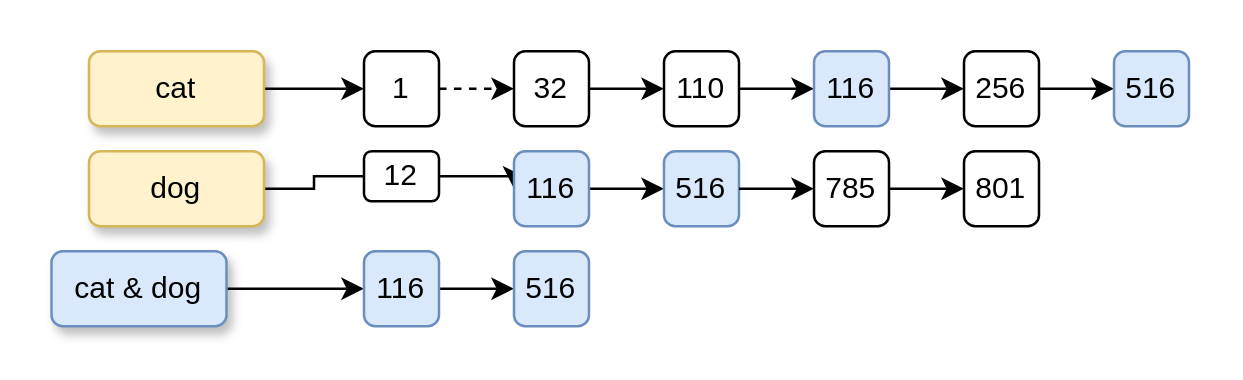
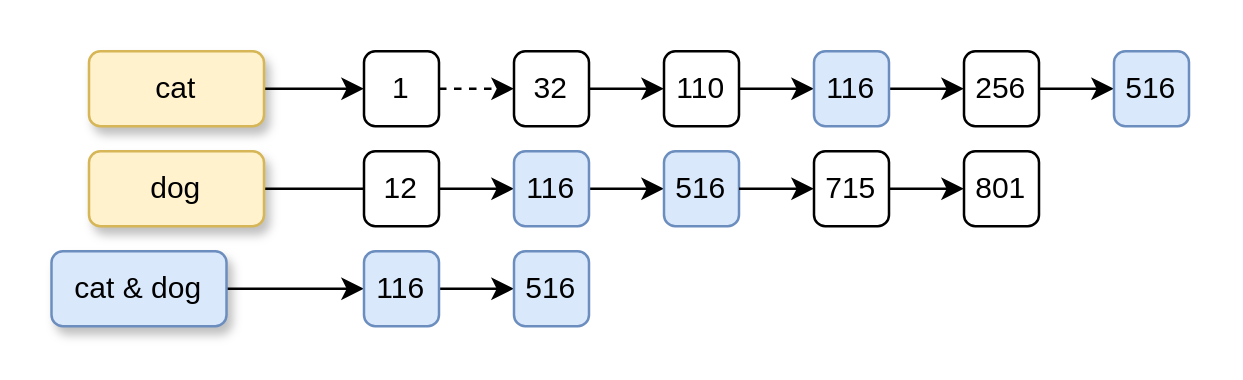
  <mxCell id="0" />
  <mxCell id="1" parent="0" />
  <mxCell id="2" style="edgeStyle=orthogonalEdgeStyle;rounded=0;orthogonalLoop=1;jettySize=auto;html=1;exitX=1;exitY=0.5;exitDx=0;exitDy=0;entryX=0;entryY=0.5;entryDx=0;entryDy=0;" edge="1" parent="1" source="3" target="5"><mxGeometry relative="1" as="geometry" /></mxCell>
  <mxCell id="3" value="cat" style="rounded=1;whiteSpace=wrap;html=1;fillColor=#fff2cc;strokeColor=#d6b656;shadow=1;" vertex="1" parent="1"><mxGeometry x="35" y="20" width="70" height="30" as="geometry" /></mxCell>
  <mxCell id="4" style="edgeStyle=orthogonalEdgeStyle;rounded=0;orthogonalLoop=1;jettySize=auto;html=1;exitX=1;exitY=0.5;exitDx=0;exitDy=0;entryX=0;entryY=0.5;entryDx=0;entryDy=0;dashed=1;" edge="1" parent="1" source="5" target="10"><mxGeometry relative="1" as="geometry" /></mxCell>
  <mxCell id="5" value="1" style="rounded=1;whiteSpace=wrap;html=1;" vertex="1" parent="1"><mxGeometry x="145" y="20" width="30" height="30" as="geometry" /></mxCell>
  <mxCell id="6" style="edgeStyle=orthogonalEdgeStyle;rounded=0;orthogonalLoop=1;jettySize=auto;html=1;exitX=1;exitY=0.5;exitDx=0;exitDy=0;entryX=0;entryY=0.5;entryDx=0;entryDy=0;" edge="1" parent="1" source="7" target="8"><mxGeometry relative="1" as="geometry" /></mxCell>
  <mxCell id="7" value="256" style="rounded=1;whiteSpace=wrap;html=1;" vertex="1" parent="1"><mxGeometry x="385" y="20" width="30" height="30" as="geometry" /></mxCell>
  <mxCell id="8" value="516" style="rounded=1;whiteSpace=wrap;html=1;fillColor=#dae8fc;strokeColor=#6c8ebf;" vertex="1" parent="1"><mxGeometry x="445" y="20" width="30" height="30" as="geometry" /></mxCell>
  <mxCell id="9" style="edgeStyle=orthogonalEdgeStyle;rounded=0;orthogonalLoop=1;jettySize=auto;html=1;exitX=1;exitY=0.5;exitDx=0;exitDy=0;entryX=0;entryY=0.5;entryDx=0;entryDy=0;" edge="1" parent="1" source="10" target="12"><mxGeometry relative="1" as="geometry" /></mxCell>
  <mxCell id="10" value="32" style="rounded=1;whiteSpace=wrap;html=1;" vertex="1" parent="1"><mxGeometry x="205" y="20" width="30" height="30" as="geometry" /></mxCell>
  <mxCell id="11" style="edgeStyle=orthogonalEdgeStyle;rounded=0;orthogonalLoop=1;jettySize=auto;html=1;exitX=1;exitY=0.5;exitDx=0;exitDy=0;entryX=0;entryY=0.5;entryDx=0;entryDy=0;" edge="1" parent="1" source="12" target="14"><mxGeometry relative="1" as="geometry"><mxPoint x="335" y="35" as="sourcePoint" /></mxGeometry></mxCell>
  <mxCell id="12" value="110" style="rounded=1;whiteSpace=wrap;html=1;" vertex="1" parent="1"><mxGeometry x="265" y="20" width="30" height="30" as="geometry" /></mxCell>
  <mxCell id="13" style="edgeStyle=orthogonalEdgeStyle;rounded=0;orthogonalLoop=1;jettySize=auto;html=1;exitX=1;exitY=0.5;exitDx=0;exitDy=0;entryX=0;entryY=0.5;entryDx=0;entryDy=0;" edge="1" parent="1" source="14" target="7"><mxGeometry relative="1" as="geometry" /></mxCell>
  <mxCell id="14" value="116" style="rounded=1;whiteSpace=wrap;html=1;fillColor=#dae8fc;strokeColor=#6c8ebf;" vertex="1" parent="1"><mxGeometry x="325" y="20" width="30" height="30" as="geometry" /></mxCell>
  <mxCell id="15" style="edgeStyle=orthogonalEdgeStyle;rounded=0;orthogonalLoop=1;jettySize=auto;html=1;exitX=1;exitY=0.5;exitDx=0;exitDy=0;entryX=0;entryY=0.5;entryDx=0;entryDy=0;endArrow=none;" edge="1" parent="1" source="16" target="18"><mxGeometry relative="1" as="geometry" /></mxCell>
  <mxCell id="16" value="dog" style="rounded=1;whiteSpace=wrap;html=1;fillColor=#fff2cc;strokeColor=#d6b656;shadow=1;" vertex="1" parent="1"><mxGeometry x="35" y="60" width="70" height="30" as="geometry" /></mxCell>
  <mxCell id="17" style="edgeStyle=orthogonalEdgeStyle;rounded=0;orthogonalLoop=1;jettySize=auto;html=1;exitX=1;exitY=0.5;exitDx=0;exitDy=0;entryX=0;entryY=0.5;entryDx=0;entryDy=0;" edge="1" parent="1" source="18" target="20"><mxGeometry relative="1" as="geometry" /></mxCell>
- <mxCell id="18" value="12" style="rounded=1;whiteSpace=wrap;html=1;" vertex="1" parent="1"><mxGeometry x="145" y="60" width="30" height="20" as="geometry" /></mxCell>
+ <mxCell id="18" value="12" style="rounded=1;whiteSpace=wrap;html=1;" vertex="1" parent="1"><mxGeometry x="145" y="60" width="30" height="30" as="geometry" /></mxCell>
  <mxCell id="19" style="edgeStyle=orthogonalEdgeStyle;rounded=0;orthogonalLoop=1;jettySize=auto;html=1;exitX=1;exitY=0.5;exitDx=0;exitDy=0;entryX=0;entryY=0.5;entryDx=0;entryDy=0;" edge="1" parent="1" source="20" target="21"><mxGeometry relative="1" as="geometry" /></mxCell>
  <mxCell id="20" value="116" style="rounded=1;whiteSpace=wrap;html=1;fillColor=#dae8fc;strokeColor=#6c8ebf;" vertex="1" parent="1"><mxGeometry x="205" y="60" width="30" height="30" as="geometry" /></mxCell>
  <mxCell id="21" value="516" style="rounded=1;whiteSpace=wrap;html=1;fillColor=#dae8fc;strokeColor=#6c8ebf;" vertex="1" parent="1"><mxGeometry x="265" y="60" width="30" height="30" as="geometry" /></mxCell>
  <mxCell id="22" value="801" style="rounded=1;whiteSpace=wrap;html=1;" vertex="1" parent="1"><mxGeometry x="385" y="60" width="30" height="30" as="geometry" /></mxCell>
  <mxCell id="23" style="edgeStyle=orthogonalEdgeStyle;rounded=0;orthogonalLoop=1;jettySize=auto;html=1;exitX=1;exitY=0.5;exitDx=0;exitDy=0;entryX=0;entryY=0.5;entryDx=0;entryDy=0;" edge="1" parent="1" target="25"><mxGeometry relative="1" as="geometry"><mxPoint x="295" y="75" as="sourcePoint" /></mxGeometry></mxCell>
  <mxCell id="24" style="edgeStyle=orthogonalEdgeStyle;rounded=0;orthogonalLoop=1;jettySize=auto;html=1;exitX=1;exitY=0.5;exitDx=0;exitDy=0;entryX=0;entryY=0.5;entryDx=0;entryDy=0;" edge="1" parent="1" source="25" target="22"><mxGeometry relative="1" as="geometry" /></mxCell>
- <mxCell id="25" value="785" style="rounded=1;whiteSpace=wrap;html=1;" vertex="1" parent="1"><mxGeometry x="325" y="60" width="30" height="30" as="geometry" /></mxCell>
+ <mxCell id="25" value="715" style="rounded=1;whiteSpace=wrap;html=1;" vertex="1" parent="1"><mxGeometry x="325" y="60" width="30" height="30" as="geometry" /></mxCell>
  <mxCell id="26" style="edgeStyle=orthogonalEdgeStyle;rounded=0;orthogonalLoop=1;jettySize=auto;html=1;exitX=1;exitY=0.5;exitDx=0;exitDy=0;entryX=0;entryY=0.5;entryDx=0;entryDy=0;" edge="1" source="30" target="28" parent="1"><mxGeometry relative="1" as="geometry" /></mxCell>
  <mxCell id="27" style="edgeStyle=orthogonalEdgeStyle;rounded=0;orthogonalLoop=1;jettySize=auto;html=1;exitX=1;exitY=0.5;exitDx=0;exitDy=0;entryX=0;entryY=0.5;entryDx=0;entryDy=0;" edge="1" source="28" target="29" parent="1"><mxGeometry relative="1" as="geometry" /></mxCell>
  <mxCell id="28" value="116" style="rounded=1;whiteSpace=wrap;html=1;fillColor=#dae8fc;strokeColor=#6c8ebf;" vertex="1" parent="1"><mxGeometry x="145" y="100" width="30" height="30" as="geometry" /></mxCell>
  <mxCell id="29" value="516" style="rounded=1;whiteSpace=wrap;html=1;fillColor=#dae8fc;strokeColor=#6c8ebf;" vertex="1" parent="1"><mxGeometry x="205" y="100" width="30" height="30" as="geometry" /></mxCell>
  <mxCell id="30" value="cat &amp;amp; dog" style="rounded=1;whiteSpace=wrap;html=1;fillColor=#dae8fc;strokeColor=#6c8ebf;shadow=1;" vertex="1" parent="1"><mxGeometry x="20" y="100" width="70" height="30" as="geometry" /></mxCell>
